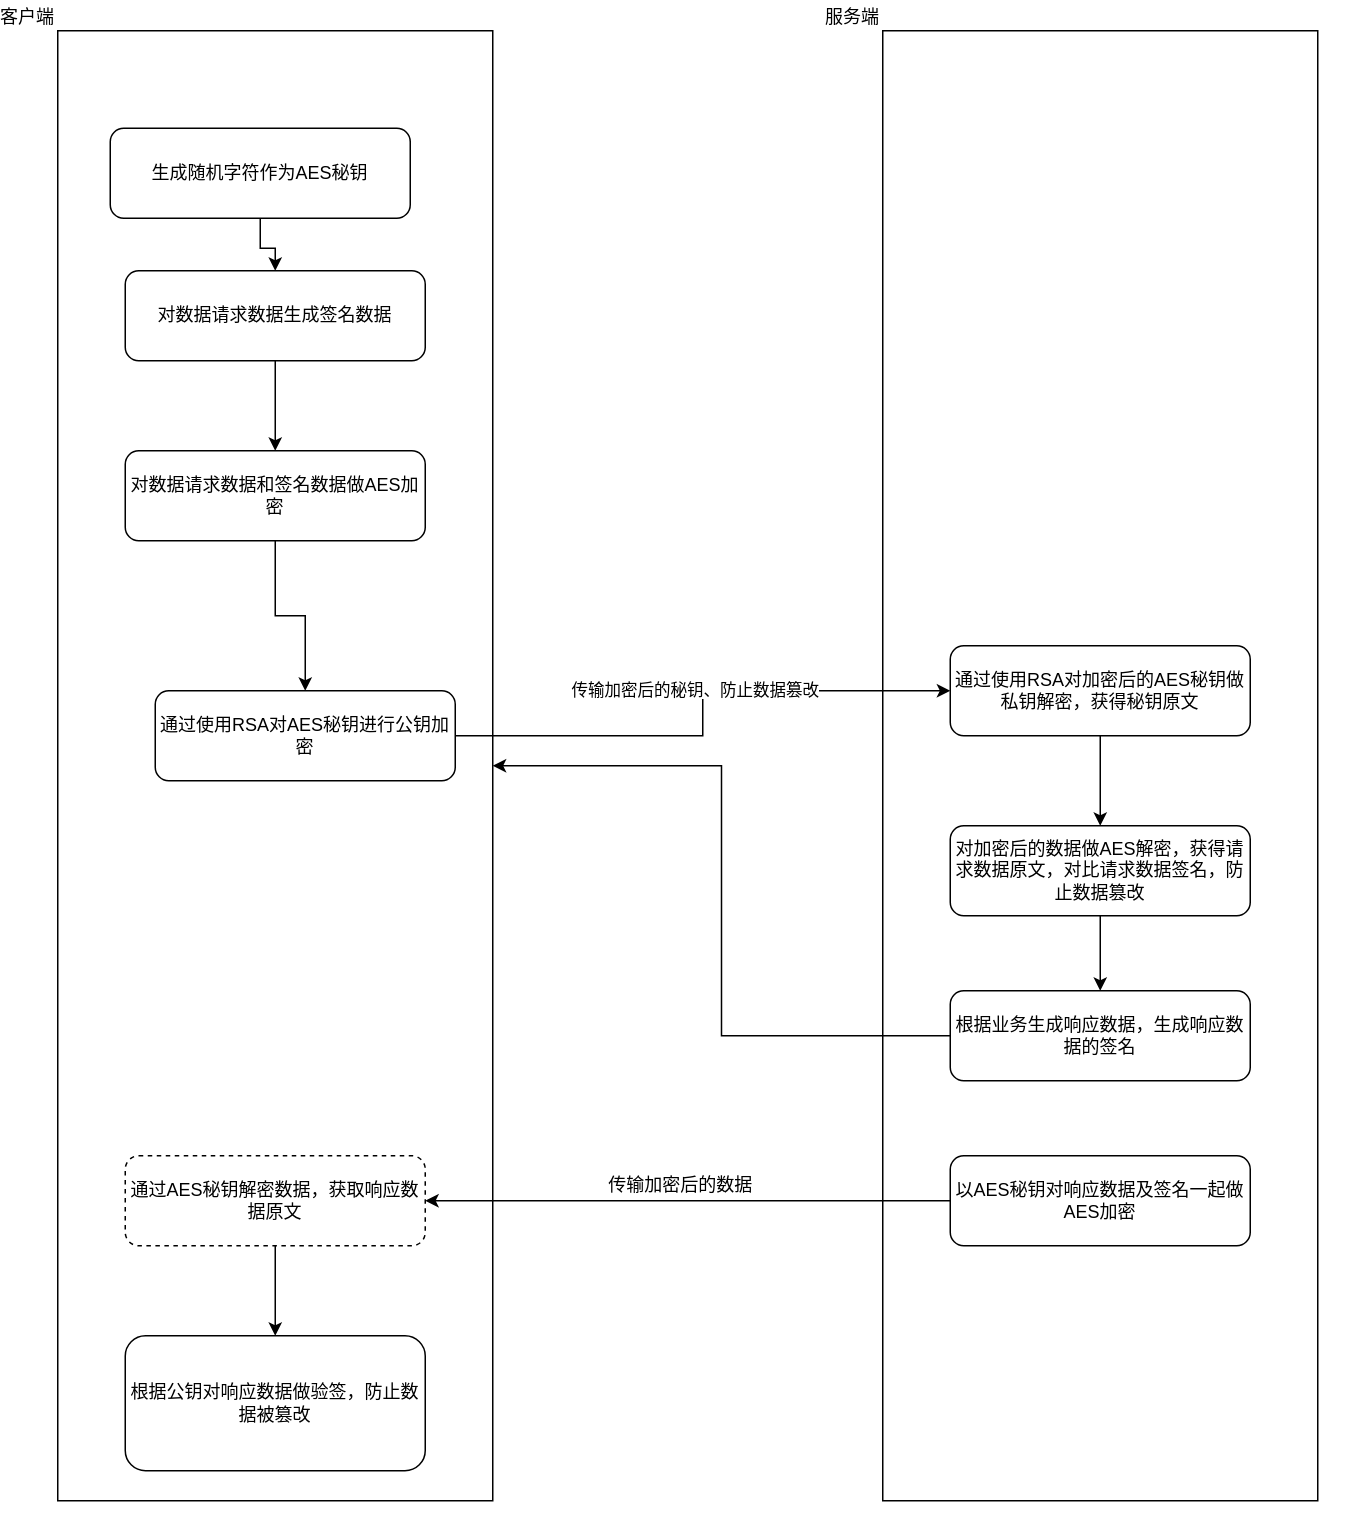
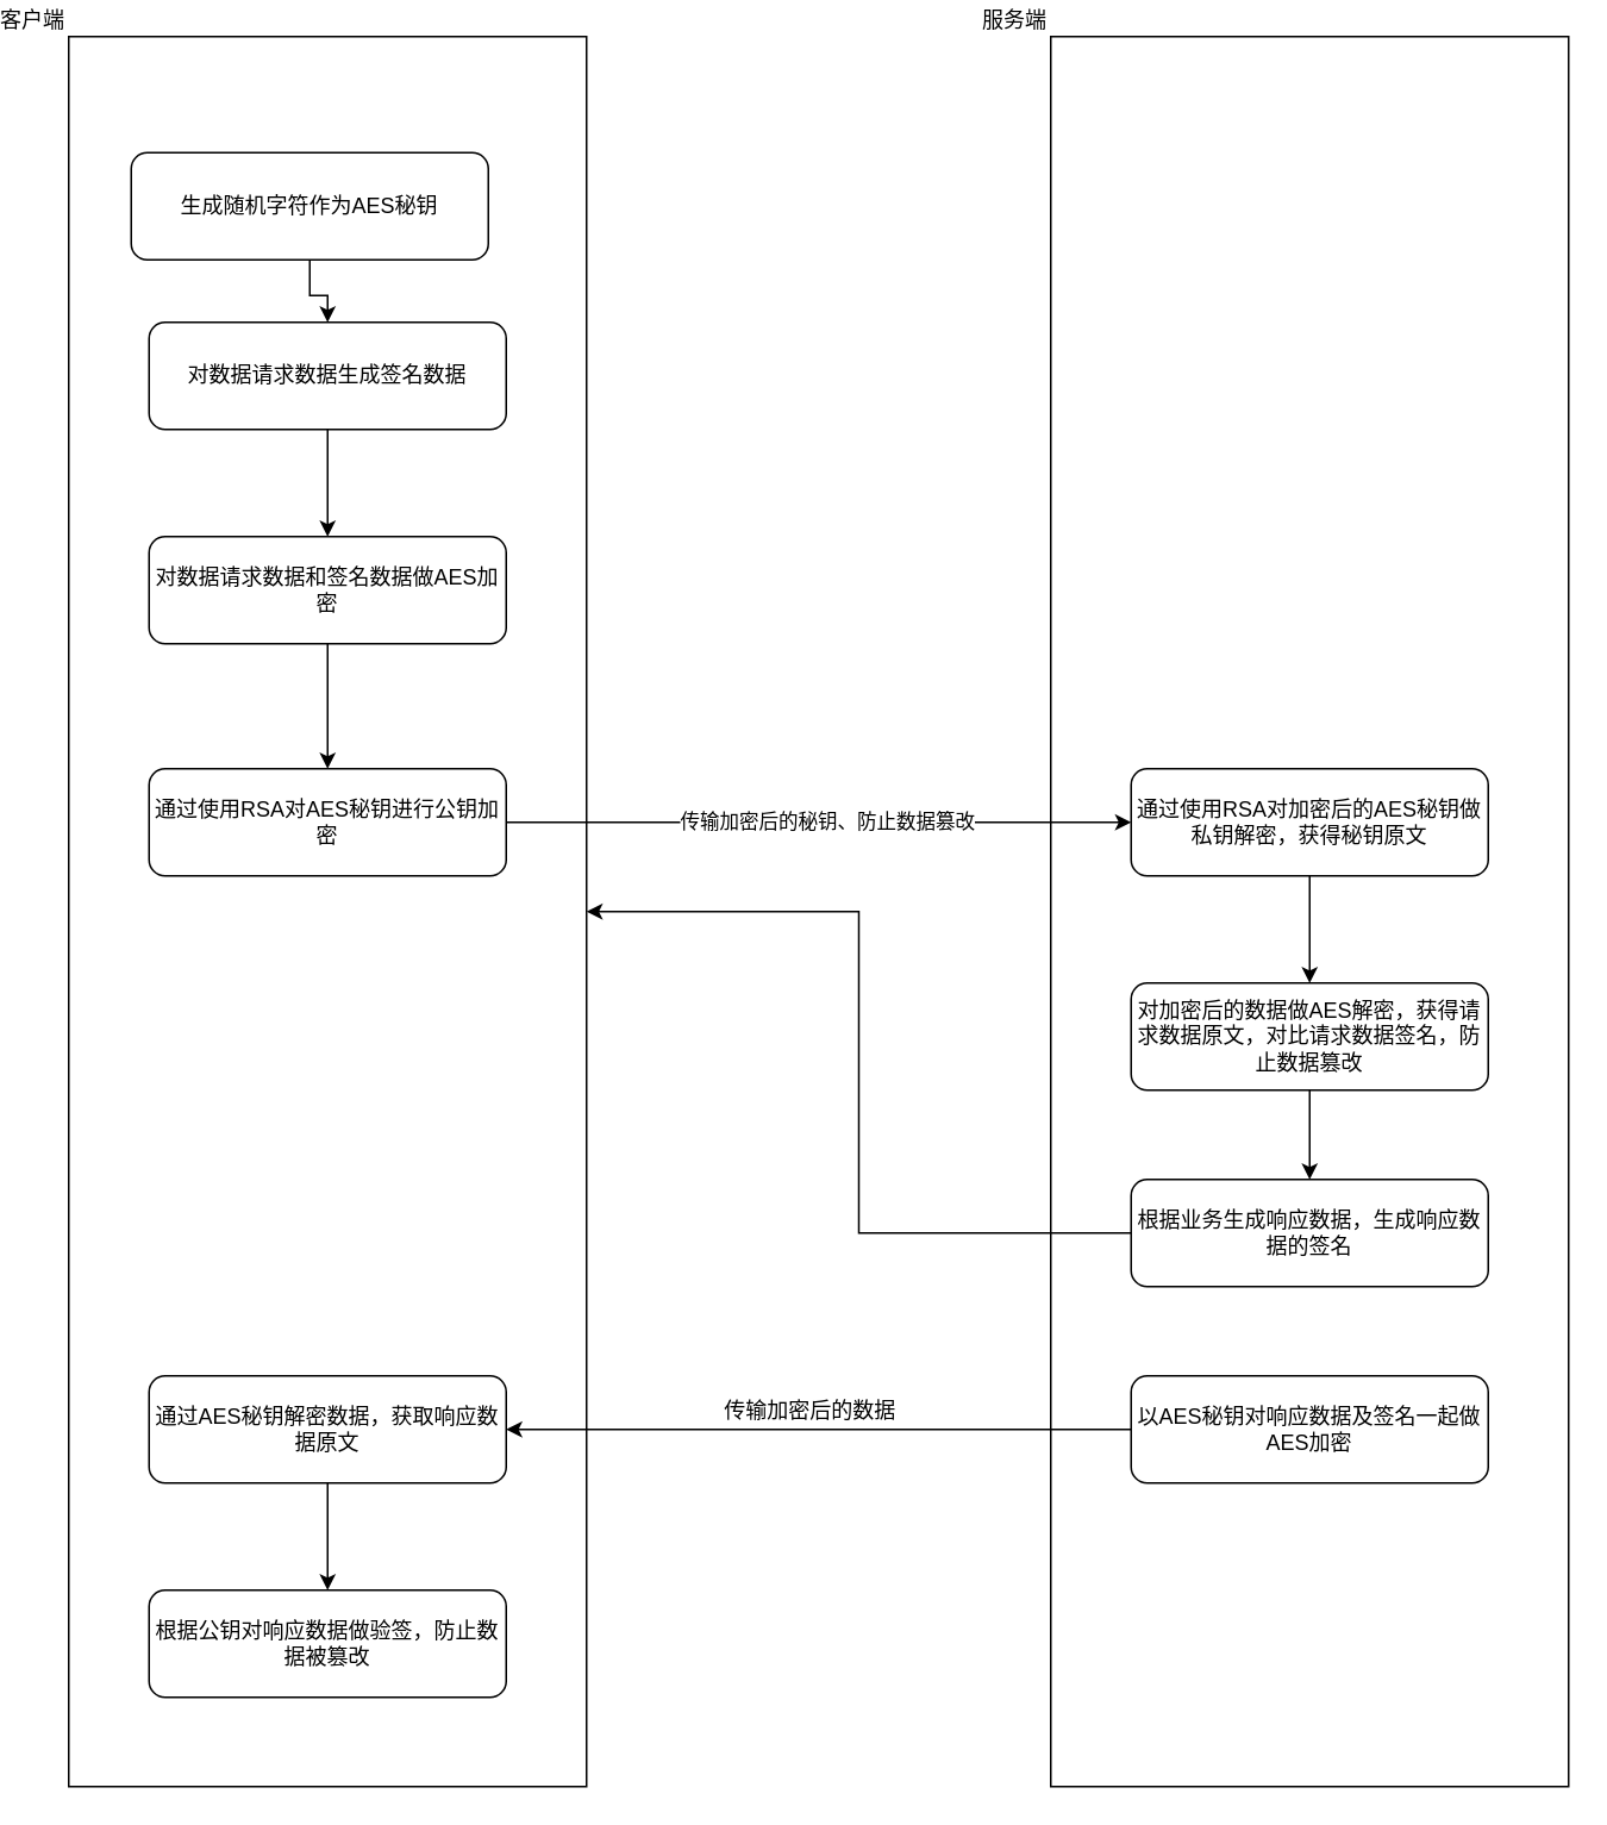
  <mxCell id="0" />
  <mxCell id="1" parent="0" />
  <mxCell id="2" value="服务端" style="rounded=0;whiteSpace=wrap;html=1;labelPosition=left;verticalLabelPosition=top;align=right;verticalAlign=bottom;spacingLeft=0;" vertex="1" parent="1"><mxGeometry x="570" y="20" width="290" height="980" as="geometry" /></mxCell>
  <mxCell id="3" value="客户端" style="rounded=0;whiteSpace=wrap;html=1;labelPosition=left;verticalLabelPosition=top;align=right;verticalAlign=bottom;spacingLeft=0;" vertex="1" parent="1"><mxGeometry x="20" y="20" width="290" height="980" as="geometry" /></mxCell>
  <mxCell id="4" value="" style="edgeStyle=orthogonalEdgeStyle;rounded=0;orthogonalLoop=1;jettySize=auto;html=1;" edge="1" parent="1" source="5" target="25"><mxGeometry relative="1" as="geometry" /></mxCell>
  <mxCell id="5" value="生成随机字符作为AES秘钥" style="rounded=1;whiteSpace=wrap;html=1;" vertex="1" parent="1"><mxGeometry x="55" y="85" width="200" height="60" as="geometry" /></mxCell>
  <mxCell id="6" style="edgeStyle=orthogonalEdgeStyle;rounded=0;orthogonalLoop=1;jettySize=auto;html=1;" edge="1" parent="1" source="7" target="9"><mxGeometry relative="1" as="geometry" /></mxCell>
  <mxCell id="7" value="对数据请求数据和签名数据做AES加密" style="rounded=1;whiteSpace=wrap;html=1;" vertex="1" parent="1"><mxGeometry x="65" y="300" width="200" height="60" as="geometry" /></mxCell>
  <mxCell id="8" style="edgeStyle=orthogonalEdgeStyle;rounded=0;orthogonalLoop=1;jettySize=auto;html=1;entryX=0;entryY=0.5;entryDx=0;entryDy=0;" edge="1" parent="1" source="9" target="11"><mxGeometry relative="1" as="geometry" /></mxCell>
- <mxCell id="9" value="通过使用RSA对AES秘钥进行公钥加密" style="rounded=1;whiteSpace=wrap;html=1;" vertex="1" parent="1"><mxGeometry x="85" y="460" width="200" height="60" as="geometry" /></mxCell>
+ <mxCell id="9" value="通过使用RSA对AES秘钥进行公钥加密" style="rounded=1;whiteSpace=wrap;html=1;" vertex="1" parent="1"><mxGeometry x="65" y="430" width="200" height="60" as="geometry" /></mxCell>
  <mxCell id="10" style="edgeStyle=orthogonalEdgeStyle;rounded=0;orthogonalLoop=1;jettySize=auto;html=1;" edge="1" parent="1" source="11" target="13"><mxGeometry relative="1" as="geometry" /></mxCell>
  <mxCell id="11" value="通过使用RSA对加密后的AES秘钥做私钥解密，获得秘钥原文" style="rounded=1;whiteSpace=wrap;html=1;" vertex="1" parent="1"><mxGeometry x="615" y="430" width="200" height="60" as="geometry" /></mxCell>
  <mxCell id="12" style="edgeStyle=orthogonalEdgeStyle;rounded=0;orthogonalLoop=1;jettySize=auto;html=1;" edge="1" parent="1" source="13"><mxGeometry relative="1" as="geometry"><mxPoint x="715" y="660" as="targetPoint" /></mxGeometry></mxCell>
  <mxCell id="13" value="对加密后的数据做AES解密，获得请求数据原文，对比请求数据签名，防止数据篡改" style="rounded=1;whiteSpace=wrap;html=1;" vertex="1" parent="1"><mxGeometry x="615" y="550" width="200" height="60" as="geometry" /></mxCell>
  <mxCell id="14" value="&lt;span style=&quot;font-size: 11px ; background-color: rgb(255 , 255 , 255)&quot;&gt;传输加密后的秘钥、防止数据篡改&lt;/span&gt;" style="text;html=1;align=center;verticalAlign=middle;resizable=0;points=[];autosize=1;" vertex="1" parent="1"><mxGeometry x="335" y="450" width="220" height="20" as="geometry" /></mxCell>
  <mxCell id="15" style="edgeStyle=orthogonalEdgeStyle;rounded=0;orthogonalLoop=1;jettySize=auto;html=1;entryX=1;entryY=0.5;entryDx=0;entryDy=0;exitX=0;exitY=0.5;exitDx=0;exitDy=0;" edge="1" parent="1" source="21" target="17"><mxGeometry relative="1" as="geometry"><mxPoint x="615" y="690" as="sourcePoint" /></mxGeometry></mxCell>
  <mxCell id="16" value="" style="edgeStyle=orthogonalEdgeStyle;rounded=0;orthogonalLoop=1;jettySize=auto;html=1;" edge="1" parent="1" source="17" target="22"><mxGeometry relative="1" as="geometry" /></mxCell>
- <mxCell id="17" value="通过AES秘钥解密数据，获取响应数据原文" style="rounded=1;whiteSpace=wrap;html=1;align=center;dashed=1;" vertex="1" parent="1"><mxGeometry x="65" y="770" width="200" height="60" as="geometry" /></mxCell>
+ <mxCell id="17" value="通过AES秘钥解密数据，获取响应数据原文" style="rounded=1;whiteSpace=wrap;html=1;align=center;" vertex="1" parent="1"><mxGeometry x="65" y="770" width="200" height="60" as="geometry" /></mxCell>
  <mxCell id="18" value="传输加密后的数据" style="text;html=1;align=center;verticalAlign=middle;resizable=0;points=[];autosize=1;" vertex="1" parent="1"><mxGeometry x="380" y="780" width="110" height="20" as="geometry" /></mxCell>
  <mxCell id="19" value="" style="edgeStyle=orthogonalEdgeStyle;rounded=0;orthogonalLoop=1;jettySize=auto;html=1;" edge="1" parent="1" source="20" target="3"><mxGeometry relative="1" as="geometry" /></mxCell>
  <mxCell id="20" value="根据业务生成响应数据，生成响应数据的签名" style="rounded=1;whiteSpace=wrap;html=1;align=center;" vertex="1" parent="1"><mxGeometry x="615" y="660" width="200" height="60" as="geometry" /></mxCell>
  <mxCell id="21" value="以AES秘钥对响应数据及签名一起做AES加密" style="rounded=1;whiteSpace=wrap;html=1;align=center;" vertex="1" parent="1"><mxGeometry x="615" y="770" width="200" height="60" as="geometry" /></mxCell>
- <mxCell id="22" value="根据公钥对响应数据做验签，防止数据被篡改" style="rounded=1;whiteSpace=wrap;html=1;align=center;" vertex="1" parent="1"><mxGeometry x="65" y="890" width="200" height="90" as="geometry" /></mxCell>
+ <mxCell id="22" value="根据公钥对响应数据做验签，防止数据被篡改" style="rounded=1;whiteSpace=wrap;html=1;align=center;" vertex="1" parent="1"><mxGeometry x="65" y="890" width="200" height="60" as="geometry" /></mxCell>
  <mxCell id="23" style="edgeStyle=orthogonalEdgeStyle;rounded=0;orthogonalLoop=1;jettySize=auto;html=1;exitX=0.5;exitY=1;exitDx=0;exitDy=0;" edge="1" parent="1" source="3" target="3"><mxGeometry relative="1" as="geometry" /></mxCell>
  <mxCell id="24" value="" style="edgeStyle=orthogonalEdgeStyle;rounded=0;orthogonalLoop=1;jettySize=auto;html=1;" edge="1" parent="1" source="25" target="7"><mxGeometry relative="1" as="geometry" /></mxCell>
  <mxCell id="25" value="对数据请求数据生成签名数据" style="rounded=1;whiteSpace=wrap;html=1;" vertex="1" parent="1"><mxGeometry x="65" y="180" width="200" height="60" as="geometry" /></mxCell>
